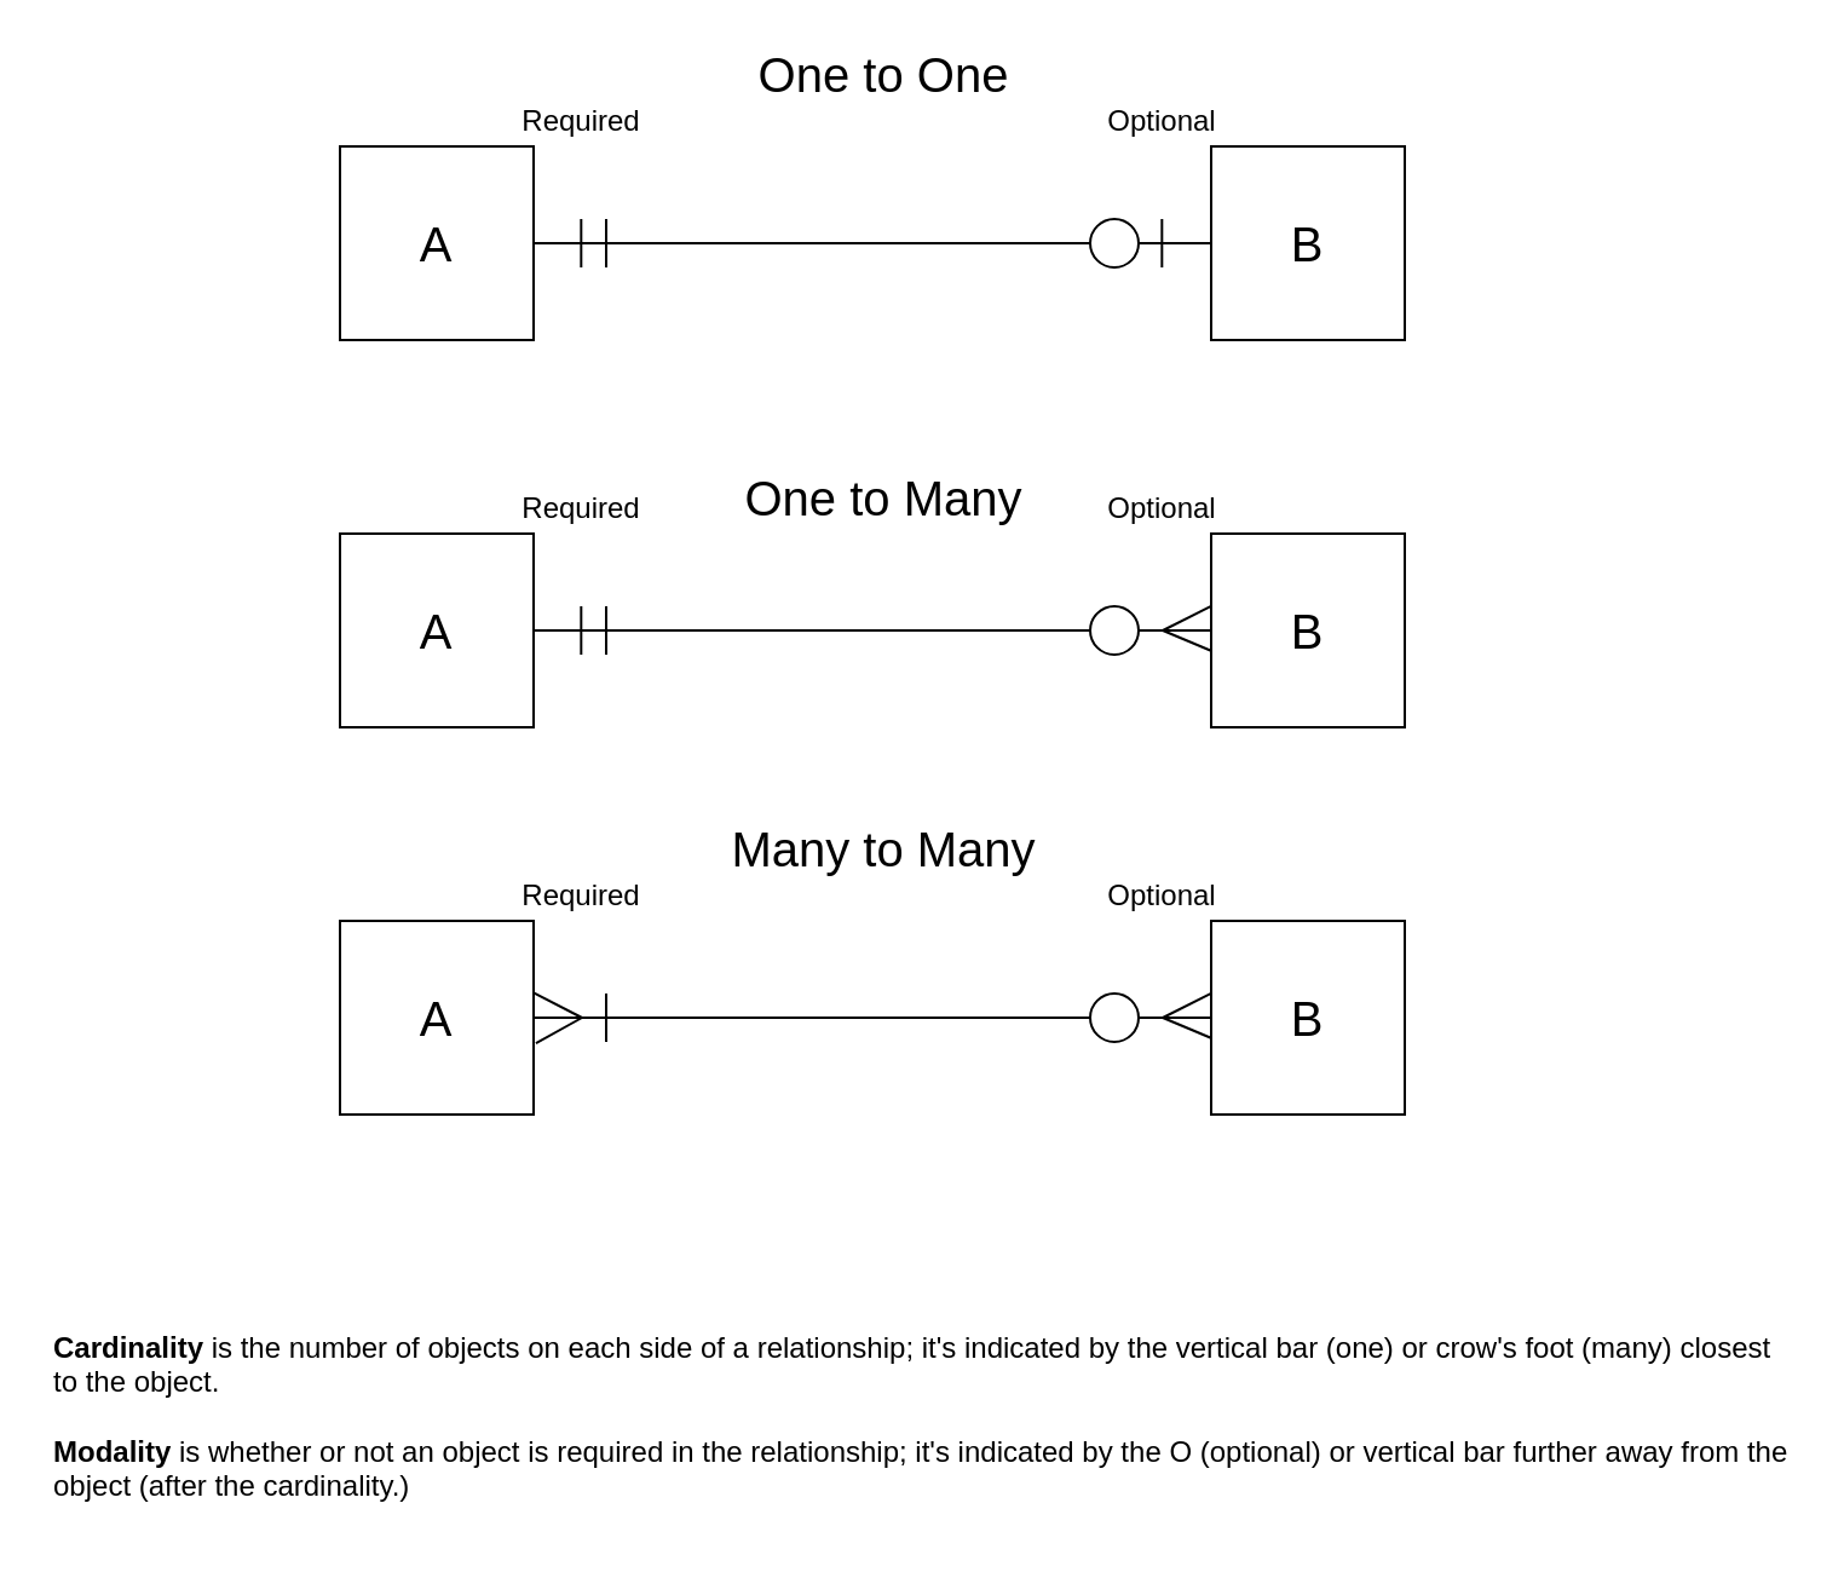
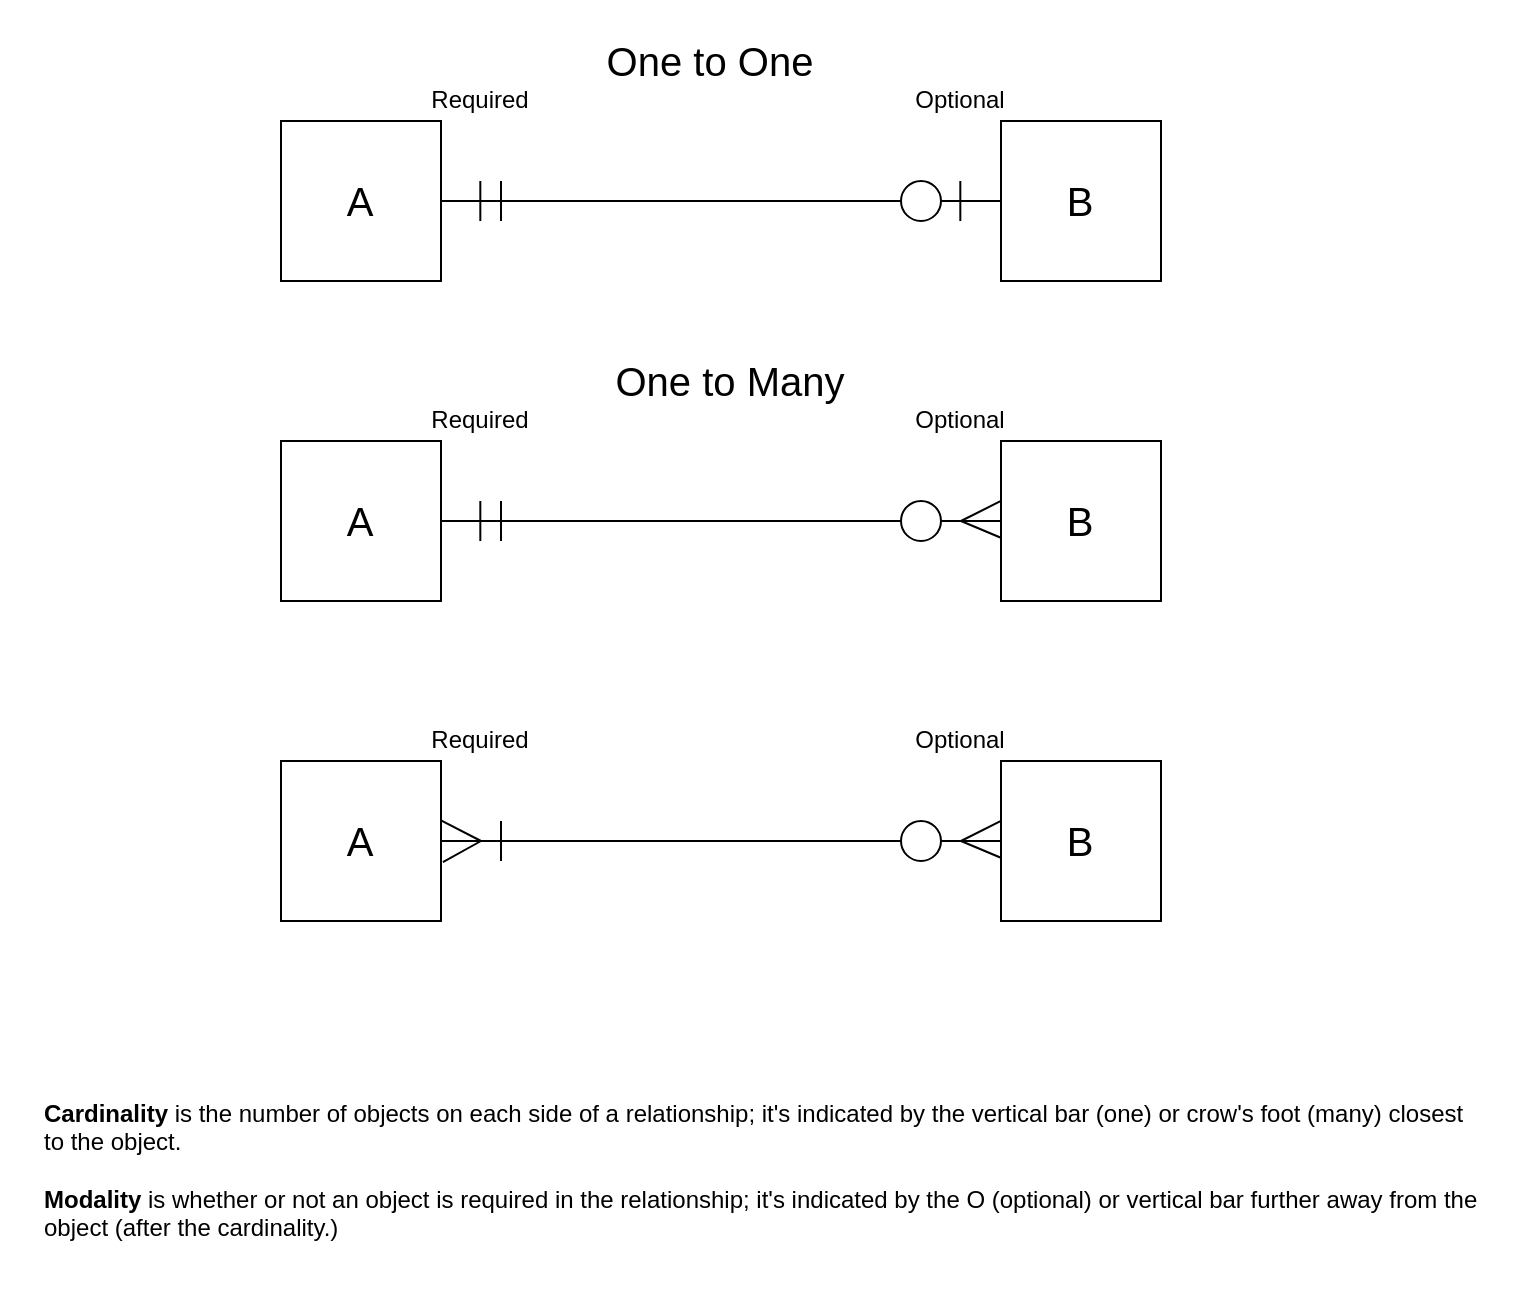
  <mxCell id="0" />
  <mxCell id="1" parent="0" />
  <mxCell id="2" value="" style="whiteSpace=wrap;html=1;aspect=fixed;" vertex="1" parent="1"><mxGeometry x="500" y="60" width="80" height="80" as="geometry" /></mxCell>
  <mxCell id="3" value="" style="whiteSpace=wrap;html=1;aspect=fixed;" vertex="1" parent="1"><mxGeometry x="140" y="60" width="80" height="80" as="geometry" /></mxCell>
  <mxCell id="4" value="" style="endArrow=none;html=1;entryX=0;entryY=0.5;entryDx=0;entryDy=0;exitX=1;exitY=0.5;exitDx=0;exitDy=0;" edge="1" parent="1" source="5" target="2"><mxGeometry width="50" height="50" relative="1" as="geometry"><mxPoint x="240" y="100" as="sourcePoint" /><mxPoint x="480" y="100" as="targetPoint" /></mxGeometry></mxCell>
  <mxCell id="5" value="" style="ellipse;whiteSpace=wrap;html=1;aspect=fixed;" vertex="1" parent="1"><mxGeometry x="450" y="90" width="20" height="20" as="geometry" /></mxCell>
  <mxCell id="6" value="" style="endArrow=none;html=1;entryX=0;entryY=0.5;entryDx=0;entryDy=0;exitX=1;exitY=0.5;exitDx=0;exitDy=0;" edge="1" parent="1" source="3" target="5"><mxGeometry width="50" height="50" relative="1" as="geometry"><mxPoint x="220" y="100" as="sourcePoint" /><mxPoint x="500" y="100" as="targetPoint" /></mxGeometry></mxCell>
  <mxCell id="7" value="" style="endArrow=none;html=1;" edge="1" parent="1"><mxGeometry width="50" height="50" relative="1" as="geometry"><mxPoint x="239.66" y="110" as="sourcePoint" /><mxPoint x="239.66" y="90" as="targetPoint" /></mxGeometry></mxCell>
- <mxCell id="8" value="One to One" style="text;html=1;strokeColor=none;fillColor=none;align=center;verticalAlign=middle;whiteSpace=wrap;rounded=0;fontSize=20;" vertex="1" parent="1"><mxGeometry x="295" y="20" width="140" height="20" as="geometry" /></mxCell>
+ <mxCell id="8" value="One to One" style="text;html=1;strokeColor=none;fillColor=none;align=center;verticalAlign=middle;whiteSpace=wrap;rounded=0;fontSize=20;" vertex="1" parent="1"><mxGeometry x="285" y="20" width="140" height="20" as="geometry" /></mxCell>
  <mxCell id="9" value="Optional" style="text;html=1;strokeColor=none;fillColor=none;align=center;verticalAlign=middle;whiteSpace=wrap;rounded=0;fontSize=12;" vertex="1" parent="1"><mxGeometry x="460" y="40" width="40" height="20" as="geometry" /></mxCell>
  <mxCell id="10" value="Required" style="text;html=1;strokeColor=none;fillColor=none;align=center;verticalAlign=middle;whiteSpace=wrap;rounded=0;fontSize=12;" vertex="1" parent="1"><mxGeometry x="220" y="40" width="40" height="20" as="geometry" /></mxCell>
  <mxCell id="11" value="A" style="text;html=1;strokeColor=none;fillColor=none;align=center;verticalAlign=middle;whiteSpace=wrap;rounded=0;fontSize=20;" vertex="1" parent="1"><mxGeometry x="160" y="90" width="40" height="20" as="geometry" /></mxCell>
  <mxCell id="12" value="B" style="text;html=1;strokeColor=none;fillColor=none;align=center;verticalAlign=middle;whiteSpace=wrap;rounded=0;fontSize=20;" vertex="1" parent="1"><mxGeometry x="520" y="90" width="40" height="20" as="geometry" /></mxCell>
- <mxCell id="13" value="One to Many" style="text;html=1;strokeColor=none;fillColor=none;align=center;verticalAlign=middle;whiteSpace=wrap;rounded=0;fontSize=20;" vertex="1" parent="1"><mxGeometry x="295" y="195" width="140" height="20" as="geometry" /></mxCell>
+ <mxCell id="13" value="One to Many" style="text;html=1;strokeColor=none;fillColor=none;align=center;verticalAlign=middle;whiteSpace=wrap;rounded=0;fontSize=20;" vertex="1" parent="1"><mxGeometry x="295" y="180" width="140" height="20" as="geometry" /></mxCell>
  <mxCell id="14" value="" style="whiteSpace=wrap;html=1;aspect=fixed;" vertex="1" parent="1"><mxGeometry x="500" y="220" width="80" height="80" as="geometry" /></mxCell>
  <mxCell id="15" value="" style="whiteSpace=wrap;html=1;aspect=fixed;" vertex="1" parent="1"><mxGeometry x="140" y="220" width="80" height="80" as="geometry" /></mxCell>
  <mxCell id="16" value="" style="endArrow=none;html=1;entryX=0;entryY=0.5;entryDx=0;entryDy=0;exitX=1;exitY=0.5;exitDx=0;exitDy=0;" edge="1" parent="1" source="17" target="14"><mxGeometry width="50" height="50" relative="1" as="geometry"><mxPoint x="240" y="260" as="sourcePoint" /><mxPoint x="480" y="260" as="targetPoint" /></mxGeometry></mxCell>
  <mxCell id="17" value="" style="ellipse;whiteSpace=wrap;html=1;aspect=fixed;" vertex="1" parent="1"><mxGeometry x="450" y="250" width="20" height="20" as="geometry" /></mxCell>
  <mxCell id="18" value="" style="endArrow=none;html=1;entryX=0;entryY=0.5;entryDx=0;entryDy=0;exitX=1;exitY=0.5;exitDx=0;exitDy=0;" edge="1" parent="1" source="15" target="17"><mxGeometry width="50" height="50" relative="1" as="geometry"><mxPoint x="220" y="260" as="sourcePoint" /><mxPoint x="500" y="260" as="targetPoint" /></mxGeometry></mxCell>
  <mxCell id="19" value="" style="endArrow=none;html=1;" edge="1" parent="1"><mxGeometry width="50" height="50" relative="1" as="geometry"><mxPoint x="239.66" y="270" as="sourcePoint" /><mxPoint x="239.66" y="250" as="targetPoint" /></mxGeometry></mxCell>
  <mxCell id="20" value="Optional" style="text;html=1;strokeColor=none;fillColor=none;align=center;verticalAlign=middle;whiteSpace=wrap;rounded=0;fontSize=12;" vertex="1" parent="1"><mxGeometry x="460" y="200" width="40" height="20" as="geometry" /></mxCell>
  <mxCell id="21" value="Required" style="text;html=1;strokeColor=none;fillColor=none;align=center;verticalAlign=middle;whiteSpace=wrap;rounded=0;fontSize=12;" vertex="1" parent="1"><mxGeometry x="220" y="200" width="40" height="20" as="geometry" /></mxCell>
  <mxCell id="22" value="A" style="text;html=1;strokeColor=none;fillColor=none;align=center;verticalAlign=middle;whiteSpace=wrap;rounded=0;fontSize=20;" vertex="1" parent="1"><mxGeometry x="160" y="250" width="40" height="20" as="geometry" /></mxCell>
  <mxCell id="23" value="B" style="text;html=1;strokeColor=none;fillColor=none;align=center;verticalAlign=middle;whiteSpace=wrap;rounded=0;fontSize=20;" vertex="1" parent="1"><mxGeometry x="520" y="250" width="40" height="20" as="geometry" /></mxCell>
  <mxCell id="24" value="" style="endArrow=none;html=1;fontSize=20;entryX=0.003;entryY=0.373;entryDx=0;entryDy=0;entryPerimeter=0;" edge="1" parent="1" target="14"><mxGeometry width="50" height="50" relative="1" as="geometry"><mxPoint x="480" y="260" as="sourcePoint" /><mxPoint x="390" y="230" as="targetPoint" /></mxGeometry></mxCell>
  <mxCell id="25" value="" style="endArrow=none;html=1;fontSize=20;entryX=0.003;entryY=0.606;entryDx=0;entryDy=0;entryPerimeter=0;" edge="1" parent="1" target="14"><mxGeometry width="50" height="50" relative="1" as="geometry"><mxPoint x="480" y="260" as="sourcePoint" /><mxPoint x="390" y="230" as="targetPoint" /></mxGeometry></mxCell>
- <mxCell id="26" value="Many&amp;nbsp;to Many" style="text;html=1;strokeColor=none;fillColor=none;align=center;verticalAlign=middle;whiteSpace=wrap;rounded=0;fontSize=20;" vertex="1" parent="1"><mxGeometry x="295" y="340" width="140" height="20" as="geometry" /></mxCell>
  <mxCell id="27" value="" style="whiteSpace=wrap;html=1;aspect=fixed;" vertex="1" parent="1"><mxGeometry x="500" y="380" width="80" height="80" as="geometry" /></mxCell>
  <mxCell id="28" value="" style="whiteSpace=wrap;html=1;aspect=fixed;" vertex="1" parent="1"><mxGeometry x="140" y="380" width="80" height="80" as="geometry" /></mxCell>
  <mxCell id="29" value="" style="endArrow=none;html=1;entryX=0;entryY=0.5;entryDx=0;entryDy=0;exitX=1;exitY=0.5;exitDx=0;exitDy=0;" edge="1" parent="1" source="30" target="27"><mxGeometry width="50" height="50" relative="1" as="geometry"><mxPoint x="240" y="420" as="sourcePoint" /><mxPoint x="480" y="420" as="targetPoint" /></mxGeometry></mxCell>
  <mxCell id="30" value="" style="ellipse;whiteSpace=wrap;html=1;aspect=fixed;" vertex="1" parent="1"><mxGeometry x="450" y="410" width="20" height="20" as="geometry" /></mxCell>
  <mxCell id="31" value="" style="endArrow=none;html=1;entryX=0;entryY=0.5;entryDx=0;entryDy=0;exitX=1;exitY=0.5;exitDx=0;exitDy=0;" edge="1" parent="1" source="28" target="30"><mxGeometry width="50" height="50" relative="1" as="geometry"><mxPoint x="220" y="420" as="sourcePoint" /><mxPoint x="500" y="420" as="targetPoint" /></mxGeometry></mxCell>
  <mxCell id="32" value="" style="endArrow=none;html=1;" edge="1" parent="1"><mxGeometry width="50" height="50" relative="1" as="geometry"><mxPoint x="250" y="430" as="sourcePoint" /><mxPoint x="250" y="410" as="targetPoint" /></mxGeometry></mxCell>
  <mxCell id="33" value="Optional" style="text;html=1;strokeColor=none;fillColor=none;align=center;verticalAlign=middle;whiteSpace=wrap;rounded=0;fontSize=12;" vertex="1" parent="1"><mxGeometry x="460" y="360" width="40" height="20" as="geometry" /></mxCell>
  <mxCell id="34" value="Required" style="text;html=1;strokeColor=none;fillColor=none;align=center;verticalAlign=middle;whiteSpace=wrap;rounded=0;fontSize=12;" vertex="1" parent="1"><mxGeometry x="220" y="360" width="40" height="20" as="geometry" /></mxCell>
  <mxCell id="35" value="A" style="text;html=1;strokeColor=none;fillColor=none;align=center;verticalAlign=middle;whiteSpace=wrap;rounded=0;fontSize=20;" vertex="1" parent="1"><mxGeometry x="160" y="410" width="40" height="20" as="geometry" /></mxCell>
  <mxCell id="36" value="B" style="text;html=1;strokeColor=none;fillColor=none;align=center;verticalAlign=middle;whiteSpace=wrap;rounded=0;fontSize=20;" vertex="1" parent="1"><mxGeometry x="520" y="410" width="40" height="20" as="geometry" /></mxCell>
  <mxCell id="37" value="" style="endArrow=none;html=1;fontSize=20;entryX=0.003;entryY=0.373;entryDx=0;entryDy=0;entryPerimeter=0;" edge="1" parent="1" target="27"><mxGeometry width="50" height="50" relative="1" as="geometry"><mxPoint x="480" y="420" as="sourcePoint" /><mxPoint x="390" y="390" as="targetPoint" /></mxGeometry></mxCell>
  <mxCell id="38" value="" style="endArrow=none;html=1;fontSize=20;entryX=0.003;entryY=0.606;entryDx=0;entryDy=0;entryPerimeter=0;" edge="1" parent="1" target="27"><mxGeometry width="50" height="50" relative="1" as="geometry"><mxPoint x="480" y="420" as="sourcePoint" /><mxPoint x="390" y="390" as="targetPoint" /></mxGeometry></mxCell>
  <mxCell id="39" value="" style="endArrow=none;html=1;fontSize=20;exitX=1.003;exitY=0.373;exitDx=0;exitDy=0;exitPerimeter=0;" edge="1" parent="1" source="28"><mxGeometry width="50" height="50" relative="1" as="geometry"><mxPoint x="340" y="470" as="sourcePoint" /><mxPoint x="240" y="420" as="targetPoint" /></mxGeometry></mxCell>
  <mxCell id="40" value="" style="endArrow=none;html=1;fontSize=20;exitX=1.012;exitY=0.632;exitDx=0;exitDy=0;exitPerimeter=0;" edge="1" parent="1" source="28"><mxGeometry width="50" height="50" relative="1" as="geometry"><mxPoint x="340" y="470" as="sourcePoint" /><mxPoint x="240" y="420" as="targetPoint" /></mxGeometry></mxCell>
  <mxCell id="41" value="" style="endArrow=none;html=1;" edge="1" parent="1"><mxGeometry width="50" height="50" relative="1" as="geometry"><mxPoint x="250" y="110" as="sourcePoint" /><mxPoint x="250" y="90" as="targetPoint" /></mxGeometry></mxCell>
  <mxCell id="42" value="" style="endArrow=none;html=1;" edge="1" parent="1"><mxGeometry width="50" height="50" relative="1" as="geometry"><mxPoint x="250" y="270" as="sourcePoint" /><mxPoint x="250" y="250" as="targetPoint" /></mxGeometry></mxCell>
  <mxCell id="43" value="" style="endArrow=none;html=1;" edge="1" parent="1"><mxGeometry width="50" height="50" relative="1" as="geometry"><mxPoint x="479.66" y="110" as="sourcePoint" /><mxPoint x="479.66" y="90" as="targetPoint" /></mxGeometry></mxCell>
  <mxCell id="44" value="&lt;b&gt;Cardinality&lt;/b&gt; is the number of objects on each side of a relationship; it's indicated by the vertical bar (one) or crow's foot (many) closest to the object.&lt;br&gt;&lt;br&gt;&lt;b&gt;Modality&lt;/b&gt; is whether or not an object is required in the relationship; it's indicated by the O (optional) or vertical bar further away from the object (after the cardinality.)" style="text;html=1;strokeColor=none;fillColor=none;align=left;verticalAlign=middle;whiteSpace=wrap;rounded=0;fontSize=12;" vertex="1" parent="1"><mxGeometry x="20" y="540" width="720" height="90" as="geometry" /></mxCell>
